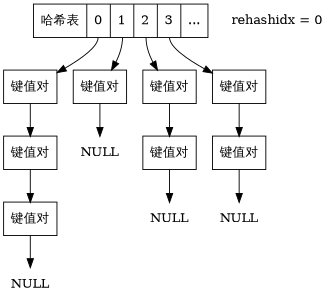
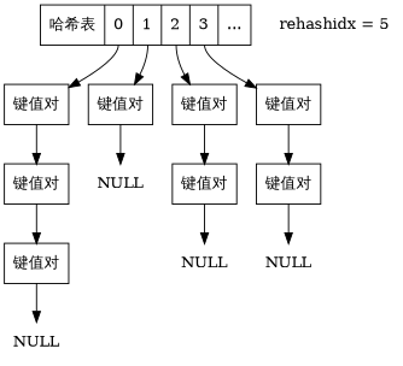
  digraph {
    rankdir=TB
    node [shape=record]
    n1 [label="哈希表 | <0> 0 | <1> 1 | <2> 2 | <3> 3 | ..."]
    n2 [label="键值对"]
    n3 [label="键值对"]
    n4 [label="键值对"]
    n5 [label="键值对"]
    n6 [label="键值对"]
    n7 [label="键值对"]
    n8 [label=NULL shape=plaintext]
    n9 [label=NULL shape=plaintext]
    n10 [label="键值对"]
    n11 [label=NULL shape=plaintext]
    n12 [label="键值对"]
    n13 [label=NULL shape=plaintext]
-   n14 [label="rehashidx = 0" shape=plaintext]
+   n14 [label="rehashidx = 5" shape=plaintext]
    n1 -> n2 [tailport=0]
    n1 -> n3 [tailport=1]
    n1 -> n4 [tailport=2]
    n1 -> n5 [tailport=3]
    n2 -> n6
    n3 -> n9
    n4 -> n10
    n5 -> n12
    n6 -> n7
    n7 -> n8
    n10 -> n11
    n12 -> n13
  }
